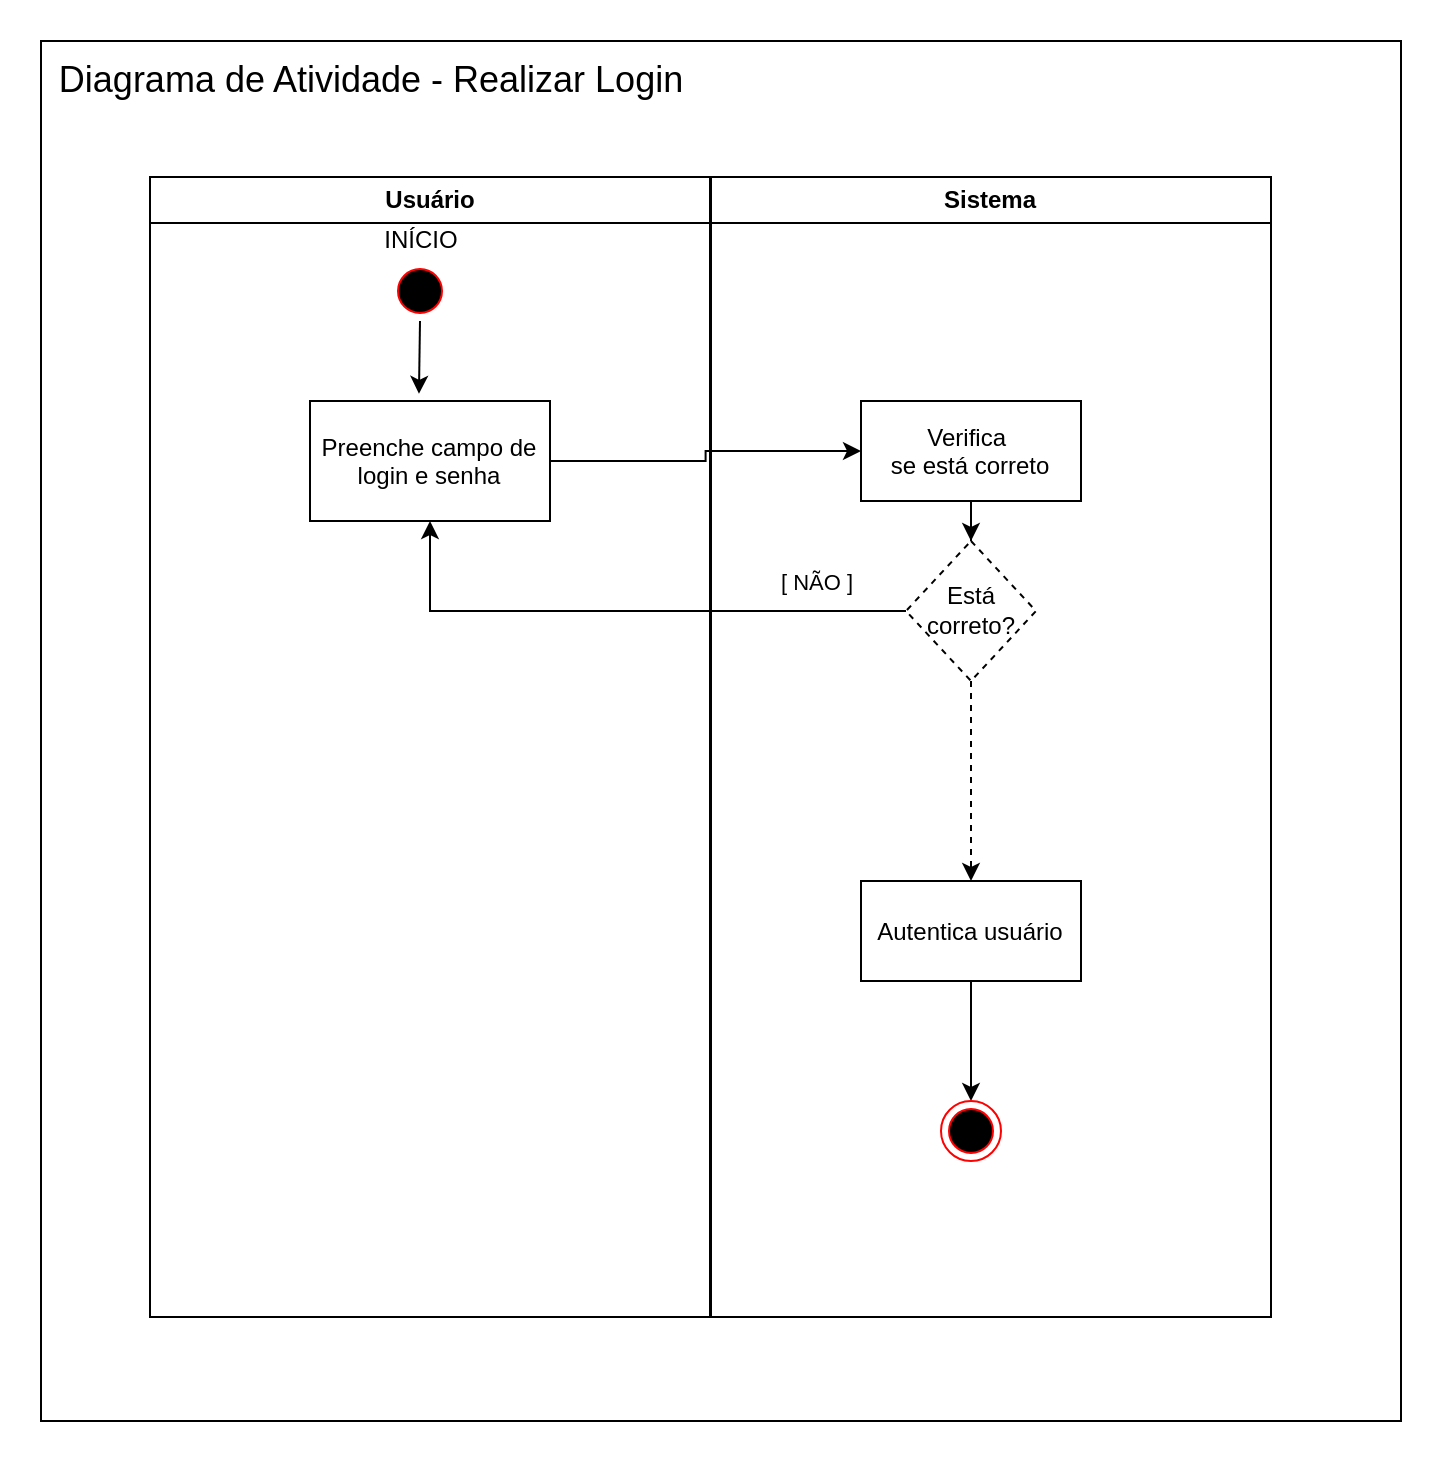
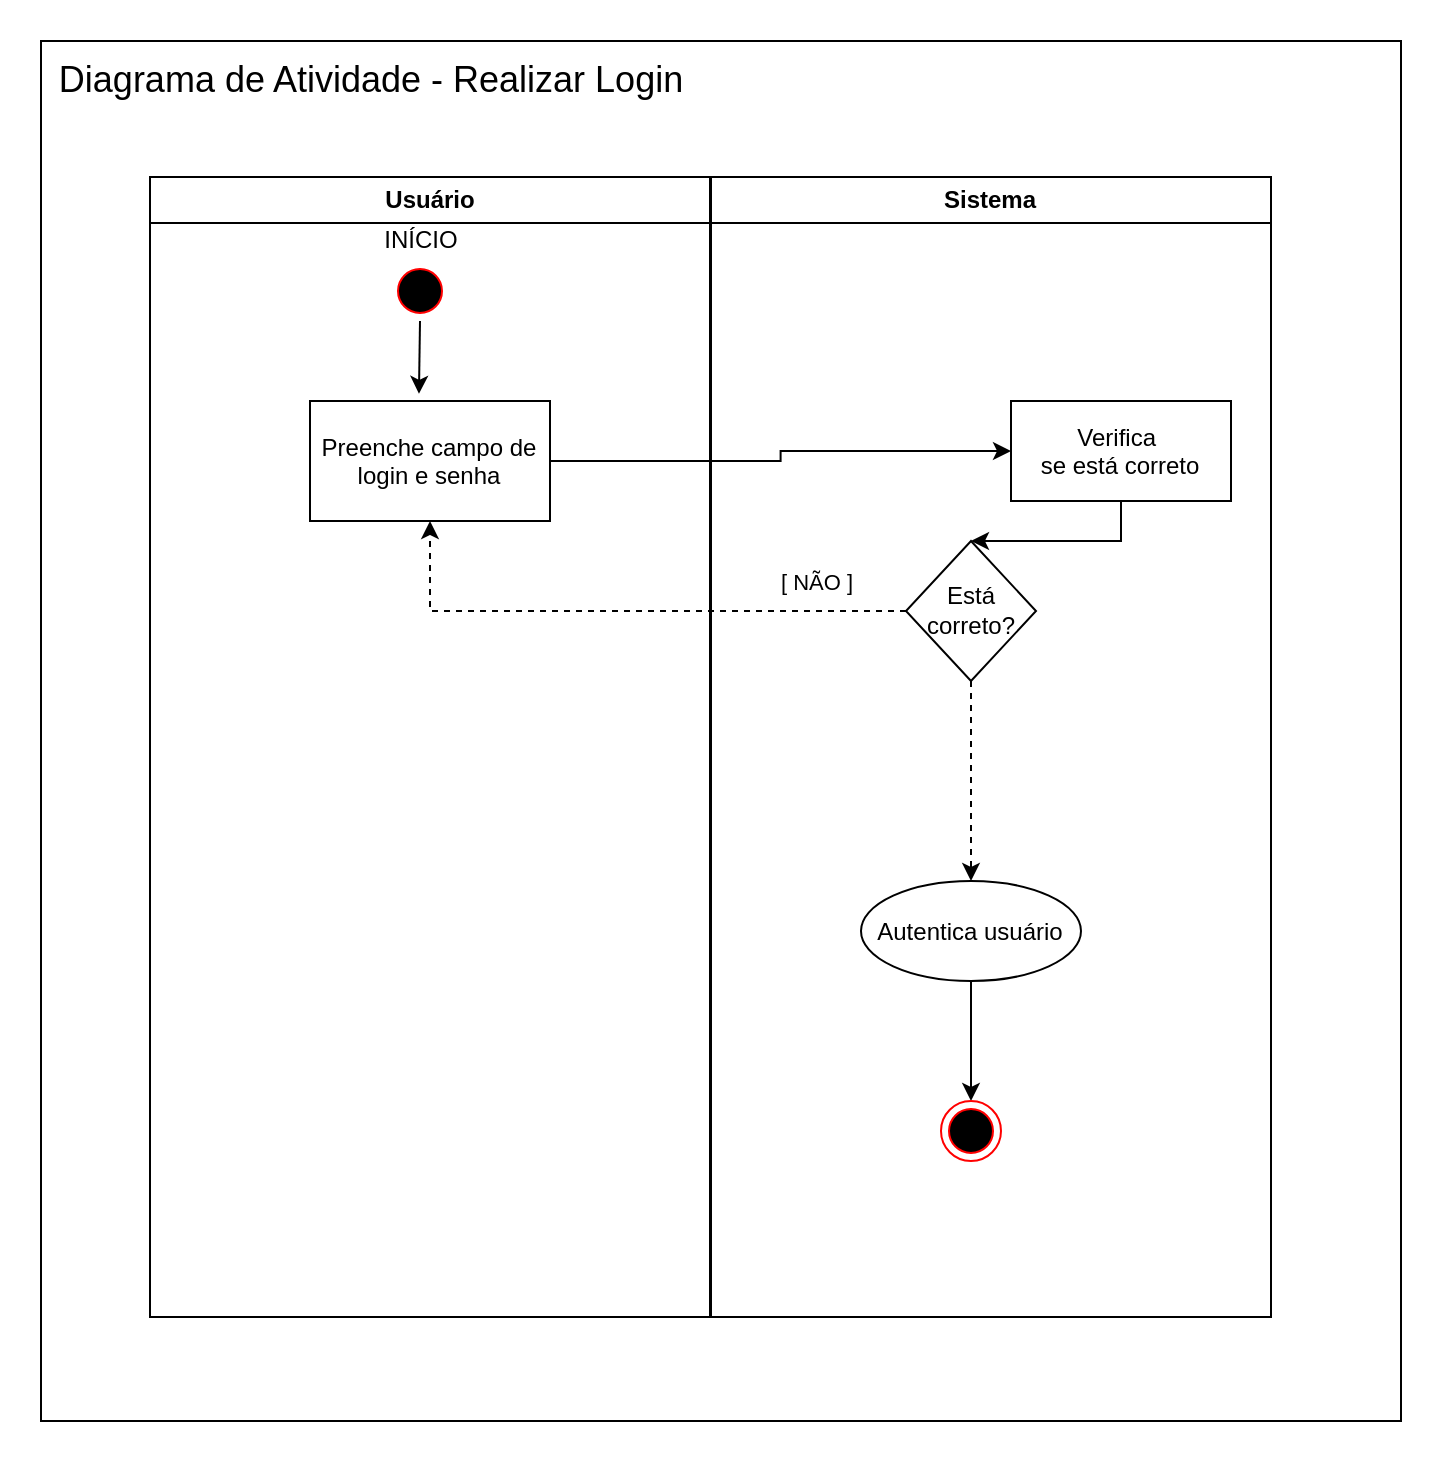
  <mxCell id="0" />
  <mxCell id="1" parent="0" />
  <mxCell id="2" value="" style="rounded=0;whiteSpace=wrap;html=1;" vertex="1" parent="1"><mxGeometry x="20" y="20" width="680" height="690" as="geometry" /></mxCell>
  <mxCell id="3" value="&lt;span style=&quot;font-size: 18px&quot;&gt;Diagrama de Atividade - Realizar Login&lt;br&gt;&lt;/span&gt;" style="text;html=1;align=center;verticalAlign=middle;resizable=0;points=[];autosize=1;" vertex="1" parent="1"><mxGeometry x="20" y="30" width="330" height="20" as="geometry" /></mxCell>
  <mxCell id="4" value="Usuário" style="swimlane;whiteSpace=wrap;startSize=23;" parent="1" vertex="1"><mxGeometry x="74.5" y="88" width="280" height="570" as="geometry" /></mxCell>
  <mxCell id="5" style="edgeStyle=orthogonalEdgeStyle;rounded=0;orthogonalLoop=1;jettySize=auto;html=1;exitX=0.5;exitY=1;exitDx=0;exitDy=0;entryX=0.454;entryY=-0.06;entryDx=0;entryDy=0;entryPerimeter=0;" edge="1" parent="4" source="6" target="7"><mxGeometry relative="1" as="geometry" /></mxCell>
  <mxCell id="6" value="" style="ellipse;shape=startState;fillColor=#000000;strokeColor=#ff0000;" parent="4" vertex="1"><mxGeometry x="120" y="42" width="30" height="30" as="geometry" /></mxCell>
  <mxCell id="7" value="Preenche campo de &#10;login e senha" style="" parent="4" vertex="1"><mxGeometry x="80" y="112" width="120" height="60" as="geometry" /></mxCell>
  <mxCell id="8" value="INÍCIO" style="text;html=1;align=center;verticalAlign=middle;resizable=0;points=[];autosize=1;" vertex="1" parent="4"><mxGeometry x="110" y="22" width="50" height="20" as="geometry" /></mxCell>
  <mxCell id="9" value="Sistema" style="swimlane;whiteSpace=wrap" parent="1" vertex="1"><mxGeometry x="355" y="88" width="280" height="570" as="geometry" /></mxCell>
  <mxCell id="10" style="edgeStyle=orthogonalEdgeStyle;rounded=0;orthogonalLoop=1;jettySize=auto;html=1;" edge="1" parent="9" source="11" target="16"><mxGeometry relative="1" as="geometry" /></mxCell>
- <mxCell id="11" value="Autentica usuário" style="" parent="9" vertex="1"><mxGeometry x="75" y="352" width="110" height="50" as="geometry" /></mxCell>
+ <mxCell id="11" value="Autentica usuário" style="ellipse;" parent="9" vertex="1"><mxGeometry x="75" y="352" width="110" height="50" as="geometry" /></mxCell>
  <mxCell id="12" style="edgeStyle=orthogonalEdgeStyle;rounded=0;orthogonalLoop=1;jettySize=auto;html=1;entryX=0.5;entryY=0;entryDx=0;entryDy=0;" edge="1" parent="9" source="13" target="15"><mxGeometry relative="1" as="geometry" /></mxCell>
- <mxCell id="13" value="Verifica &#10;se está correto" style="" parent="9" vertex="1"><mxGeometry x="75" y="112" width="110" height="50" as="geometry" /></mxCell>
+ <mxCell id="13" value="Verifica &#10;se está correto" style="" parent="9" vertex="1"><mxGeometry x="150" y="112" width="110" height="50" as="geometry" /></mxCell>
  <mxCell id="14" style="edgeStyle=orthogonalEdgeStyle;rounded=0;orthogonalLoop=1;jettySize=auto;html=1;entryX=0.5;entryY=0;entryDx=0;entryDy=0;dashed=1;" edge="1" parent="9" source="15" target="11"><mxGeometry relative="1" as="geometry" /></mxCell>
- <mxCell id="15" value="Está correto?" style="rhombus;whiteSpace=wrap;html=1;dashed=1;" vertex="1" parent="9"><mxGeometry x="97.5" y="182" width="65" height="70" as="geometry" /></mxCell>
+ <mxCell id="15" value="Está correto?" style="rhombus;whiteSpace=wrap;html=1;" vertex="1" parent="9"><mxGeometry x="97.5" y="182" width="65" height="70" as="geometry" /></mxCell>
  <mxCell id="16" value="" style="ellipse;html=1;shape=endState;fillColor=#000000;strokeColor=#ff0000;" vertex="1" parent="9"><mxGeometry x="115" y="462" width="30" height="30" as="geometry" /></mxCell>
- <mxCell id="17" style="edgeStyle=orthogonalEdgeStyle;rounded=0;orthogonalLoop=1;jettySize=auto;html=1;exitX=0;exitY=0.5;exitDx=0;exitDy=0;entryX=0.5;entryY=1;entryDx=0;entryDy=0;" edge="1" parent="1" source="15" target="7"><mxGeometry relative="1" as="geometry"><mxPoint x="190" y="250" as="targetPoint" /></mxGeometry></mxCell>
+ <mxCell id="17" style="edgeStyle=orthogonalEdgeStyle;rounded=0;orthogonalLoop=1;jettySize=auto;html=1;exitX=0;exitY=0.5;exitDx=0;exitDy=0;entryX=0.5;entryY=1;entryDx=0;entryDy=0;dashed=1;" edge="1" parent="1" source="15" target="7"><mxGeometry relative="1" as="geometry"><mxPoint x="190" y="250" as="targetPoint" /></mxGeometry></mxCell>
  <mxCell id="18" value="[ NÃO ]" style="edgeLabel;html=1;align=center;verticalAlign=middle;resizable=0;points=[];" vertex="1" connectable="0" parent="17"><mxGeometry x="-0.537" y="-1" relative="1" as="geometry"><mxPoint x="20.83" y="-14" as="offset" /></mxGeometry></mxCell>
  <mxCell id="19" style="edgeStyle=orthogonalEdgeStyle;rounded=0;orthogonalLoop=1;jettySize=auto;html=1;entryX=0;entryY=0.5;entryDx=0;entryDy=0;" edge="1" parent="1" source="7" target="13"><mxGeometry relative="1" as="geometry" /></mxCell>
